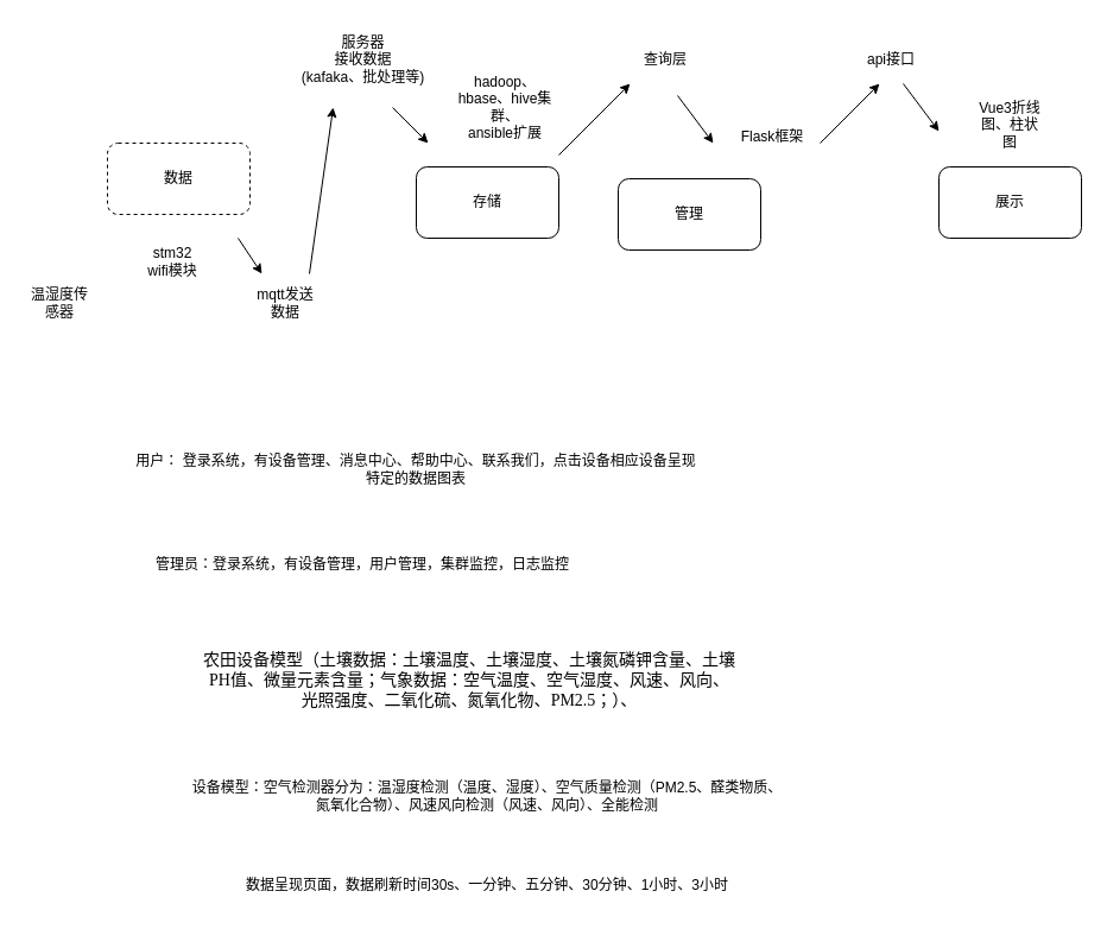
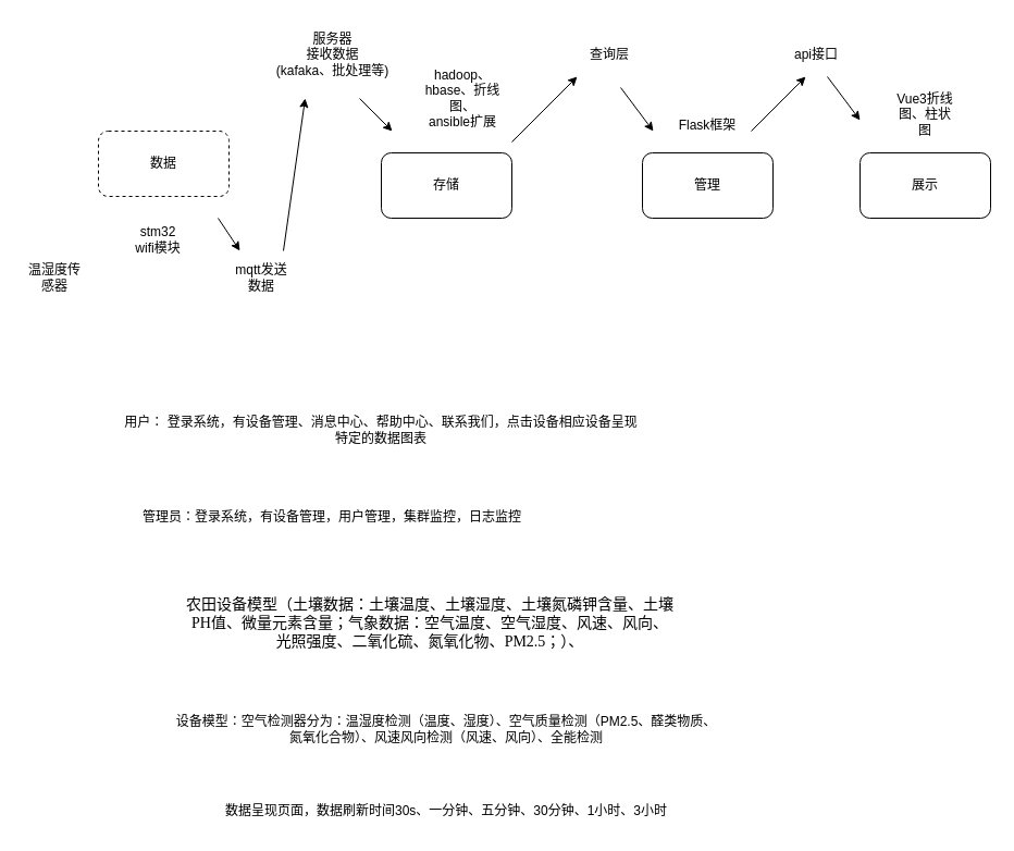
  <mxCell id="0" />
  <mxCell id="1" parent="0" />
  <mxCell id="2" value="数据" style="rounded=1;whiteSpace=wrap;html=1;dashed=1;" parent="1" vertex="1"><mxGeometry x="90" y="120" width="120" height="60" as="geometry" /></mxCell>
  <mxCell id="3" value="存储" style="rounded=1;whiteSpace=wrap;html=1;" parent="1" vertex="1"><mxGeometry x="350" y="140" width="120" height="60" as="geometry" /></mxCell>
- <mxCell id="4" value="管理" style="rounded=1;whiteSpace=wrap;html=1;" parent="1" vertex="1"><mxGeometry x="520" y="150" width="120" height="60" as="geometry" /></mxCell>
+ <mxCell id="4" value="管理" style="rounded=1;whiteSpace=wrap;html=1;" parent="1" vertex="1"><mxGeometry x="590" y="140" width="120" height="60" as="geometry" /></mxCell>
  <mxCell id="5" value="展示" style="rounded=1;whiteSpace=wrap;html=1;" parent="1" vertex="1"><mxGeometry x="790" y="140" width="120" height="60" as="geometry" /></mxCell>
  <mxCell id="6" value="温湿度传感器" style="text;html=1;align=center;verticalAlign=middle;whiteSpace=wrap;rounded=0;" parent="1" vertex="1"><mxGeometry x="20" y="240" width="60" height="30" as="geometry" /></mxCell>
  <mxCell id="7" value="stm32&lt;br&gt;wifi模块" style="text;html=1;align=center;verticalAlign=middle;whiteSpace=wrap;rounded=0;" parent="1" vertex="1"><mxGeometry y="200" width="70" height="40" as="geometry" x="110" /></mxCell>
  <mxCell id="8" value="mqtt发送数据" style="text;html=1;align=center;verticalAlign=middle;whiteSpace=wrap;rounded=0;" parent="1" vertex="1"><mxGeometry x="210" y="240" width="60" height="30" as="geometry" /></mxCell>
  <mxCell id="9" value="服务器&lt;div&gt;接收数据&lt;/div&gt;&lt;div&gt;(kafaka、批处理等)&lt;/div&gt;" style="text;html=1;align=center;verticalAlign=middle;resizable=0;points=[];autosize=1;strokeColor=none;fillColor=none;" parent="1" vertex="1"><mxGeometry x="240" y="20" width="130" height="60" as="geometry" /></mxCell>
- <mxCell id="10" value="hadoop、&lt;div&gt;hbase、hive集群、&lt;/div&gt;&lt;div&gt;ansible扩展&lt;/div&gt;" style="text;html=1;align=center;verticalAlign=middle;whiteSpace=wrap;rounded=0;" parent="1" vertex="1"><mxGeometry x="380" y="50" width="90" height="80" as="geometry" /></mxCell>
+ <mxCell id="10" value="hadoop、&lt;div&gt;hbase、折线图、&lt;/div&gt;&lt;div&gt;ansible扩展&lt;/div&gt;" style="text;html=1;align=center;verticalAlign=middle;whiteSpace=wrap;rounded=0;" parent="1" vertex="1"><mxGeometry x="380" y="50" width="90" height="80" as="geometry" /></mxCell>
  <mxCell id="11" value="查询层" style="text;html=1;align=center;verticalAlign=middle;whiteSpace=wrap;rounded=0;" parent="1" vertex="1"><mxGeometry x="530" y="35" width="60" height="30" as="geometry" /></mxCell>
  <mxCell id="12" value="Flask框架" style="text;html=1;align=center;verticalAlign=middle;whiteSpace=wrap;rounded=0;" parent="1" vertex="1"><mxGeometry x="620" y="100" width="60" height="30" as="geometry" /></mxCell>
  <mxCell id="13" value="Vue3折线图、柱状图" style="text;html=1;align=center;verticalAlign=middle;whiteSpace=wrap;rounded=0;" parent="1" vertex="1"><mxGeometry x="820" y="90" width="60" height="30" as="geometry" /></mxCell>
  <mxCell id="14" value="api接口" style="text;html=1;align=center;verticalAlign=middle;whiteSpace=wrap;rounded=0;" parent="1" vertex="1"><mxGeometry x="720" y="35" width="60" height="30" as="geometry" /></mxCell>
  <mxCell id="15" value="" style="endArrow=classic;html=1;rounded=0;" parent="1" edge="1"><mxGeometry width="50" height="50" relative="1" as="geometry"><mxPoint x="260" y="230" as="sourcePoint" /><mxPoint x="280" y="90" as="targetPoint" /></mxGeometry></mxCell>
  <mxCell id="16" value="" style="endArrow=classic;html=1;rounded=0;" parent="1" edge="1"><mxGeometry width="50" height="50" relative="1" as="geometry"><mxPoint x="470" y="130" as="sourcePoint" /><mxPoint x="530" y="70" as="targetPoint" /></mxGeometry></mxCell>
  <mxCell id="17" value="" style="endArrow=classic;html=1;rounded=0;" parent="1" edge="1"><mxGeometry width="50" height="50" relative="1" as="geometry"><mxPoint x="690" y="120" as="sourcePoint" /><mxPoint x="740" y="70" as="targetPoint" /></mxGeometry></mxCell>
  <mxCell id="18" value="" style="endArrow=classic;html=1;rounded=0;" parent="1" edge="1"><mxGeometry width="50" height="50" relative="1" as="geometry"><mxPoint x="570" y="80" as="sourcePoint" /><mxPoint x="600" y="120" as="targetPoint" /></mxGeometry></mxCell>
  <mxCell id="19" value="" style="endArrow=classic;html=1;rounded=0;" parent="1" edge="1"><mxGeometry width="50" height="50" relative="1" as="geometry"><mxPoint x="760" y="70" as="sourcePoint" /><mxPoint x="790" y="110" as="targetPoint" /></mxGeometry></mxCell>
  <mxCell id="20" value="" style="endArrow=classic;html=1;rounded=0;" parent="1" edge="1"><mxGeometry width="50" height="50" relative="1" as="geometry"><mxPoint x="200" y="200" as="sourcePoint" /><mxPoint x="220" y="230" as="targetPoint" /></mxGeometry></mxCell>
  <mxCell id="21" value="" style="endArrow=classic;html=1;rounded=0;" parent="1" edge="1"><mxGeometry width="50" height="50" relative="1" as="geometry"><mxPoint x="330" y="90" as="sourcePoint" /><mxPoint x="360" y="120" as="targetPoint" /></mxGeometry></mxCell>
  <mxCell id="22" value="用户： 登录系统，有设备管理、消息中心、帮助中心、联系我们，点击设备相应设备呈现特定的数据图表" style="text;html=1;align=center;verticalAlign=middle;whiteSpace=wrap;rounded=0;" parent="1" vertex="1"><mxGeometry y="380" width="480" height="30" as="geometry" x="110" /></mxCell>
  <mxCell id="23" value="管理员：登录系统，有设备管理，用户管理，集群监控，日志监控" style="text;html=1;align=center;verticalAlign=middle;whiteSpace=wrap;rounded=0;" parent="1" vertex="1"><mxGeometry x="95" y="460" width="420" height="30" as="geometry" /></mxCell>
  <mxCell id="24" value="&lt;p class=&quot;MsoNormal&quot;&gt;&lt;span style=&quot;mso-spacerun:'yes';font-family:宋体;mso-ascii-font-family:Calibri;&lt;br/&gt;mso-hansi-font-family:Calibri;mso-bidi-font-family:'Times New Roman';font-size:10.5pt;&lt;br/&gt;mso-font-kerning:1.0pt;&quot;&gt;&lt;font face=&quot;宋体&quot;&gt;农田设备模型（土壤数据：土壤温度、土壤湿度、土壤氮磷钾含量、土壤&lt;/font&gt;&lt;font face=&quot;Calibri&quot;&gt;PH&lt;/font&gt;&lt;font face=&quot;宋体&quot;&gt;值、微量元素含量；气象数据：空气温度、空气湿度、风速、风向、光照强度、二氧化硫、氮氧化物、&lt;/font&gt;&lt;font face=&quot;Calibri&quot;&gt;PM2.5&lt;/font&gt;&lt;font face=&quot;宋体&quot;&gt;；）、&lt;/font&gt;&lt;/span&gt;&lt;/p&gt;" style="text;html=1;align=center;verticalAlign=middle;whiteSpace=wrap;rounded=0;" parent="1" vertex="1"><mxGeometry x="170" y="535" width="450" height="75" as="geometry" /></mxCell>
  <mxCell id="25" value="设备模型：空气检测器分为：温湿度检测（温度、湿度）、空气质量检测（PM2.5、醛类物质、氮氧化合物）、风速风向检测（风速、风向）、全能检测" style="text;html=1;align=center;verticalAlign=middle;whiteSpace=wrap;rounded=0;" parent="1" vertex="1"><mxGeometry x="160" y="620" width="500" height="100" as="geometry" /></mxCell>
  <mxCell id="26" value="数据呈现页面，数据刷新时间30s、一分钟、五分钟、30分钟、1小时、3小时" style="text;html=1;align=center;verticalAlign=middle;whiteSpace=wrap;rounded=0;" vertex="1" parent="1"><mxGeometry x="160" y="730" width="500" height="30" as="geometry" /></mxCell>
